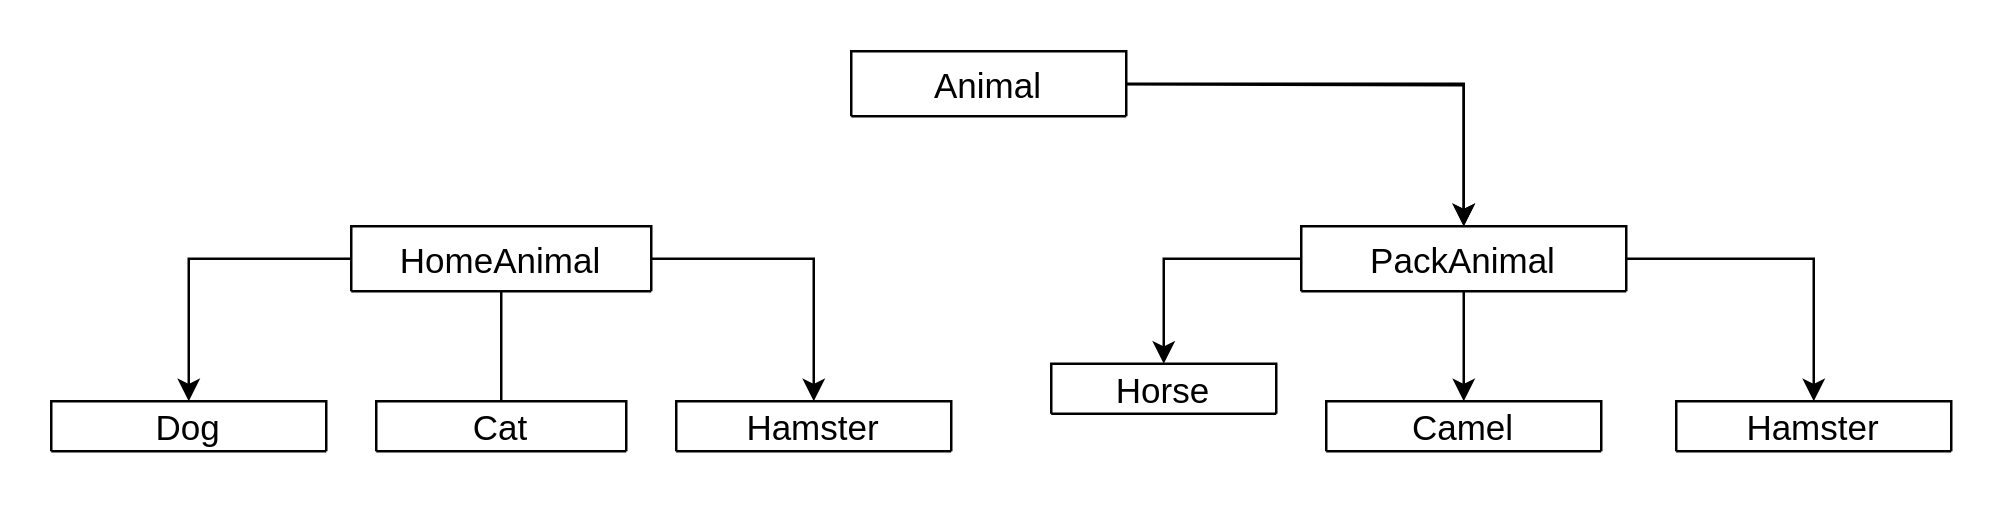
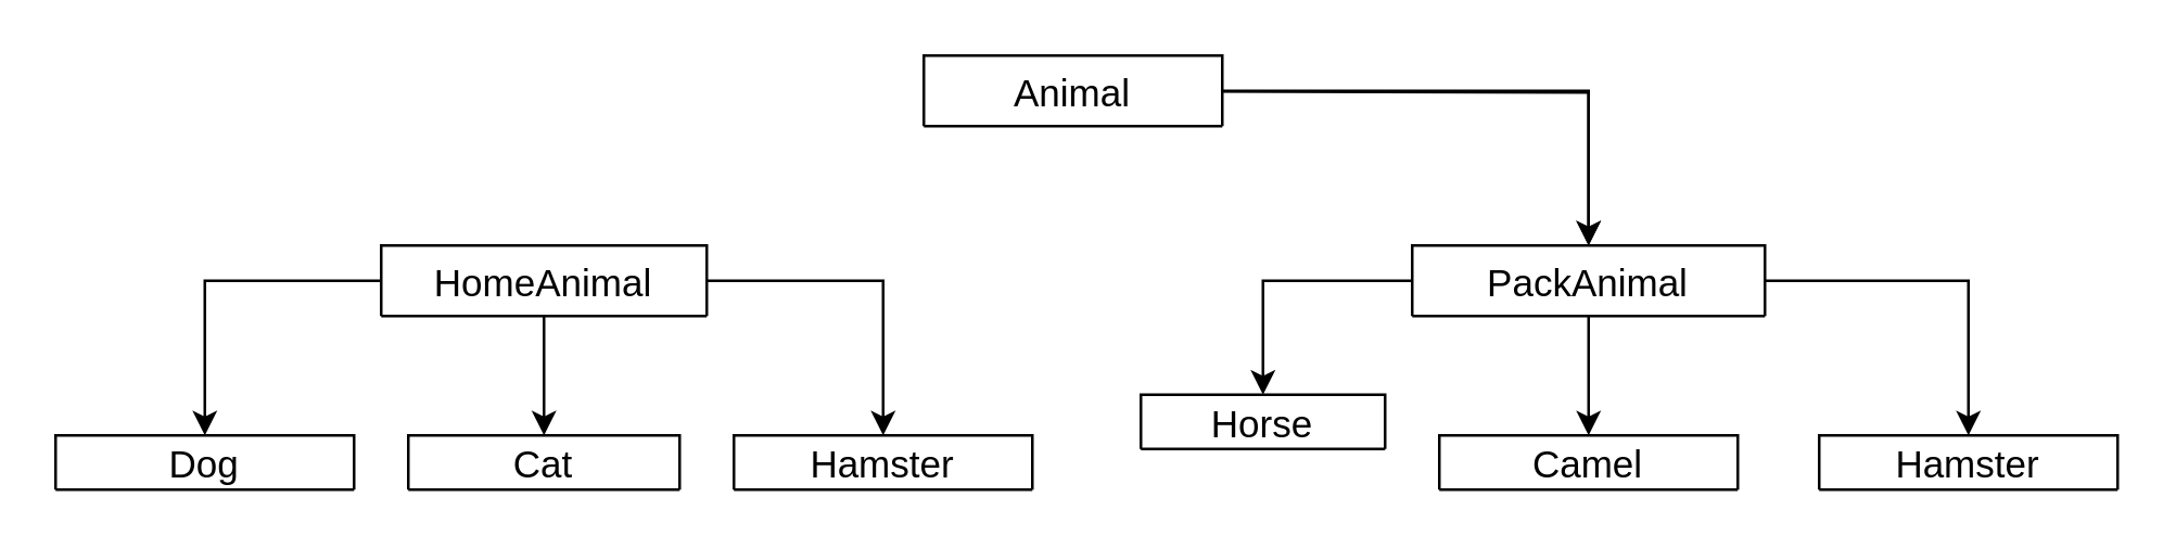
  <mxCell id="0" />
  <mxCell id="1" parent="0" />
  <mxCell id="2" style="edgeStyle=orthogonalEdgeStyle;rounded=0;orthogonalLoop=1;jettySize=auto;html=1;" edge="1" parent="1" source="4" target="15"><mxGeometry relative="1" as="geometry" /></mxCell>
  <mxCell id="3" style="edgeStyle=orthogonalEdgeStyle;rounded=0;orthogonalLoop=1;jettySize=auto;html=1;" edge="1" parent="1" target="15"><mxGeometry relative="1" as="geometry"><mxPoint x="410" y="33.067" as="sourcePoint" /></mxGeometry></mxCell>
  <mxCell id="4" value="Animal" style="swimlane;fontStyle=0;childLayout=stackLayout;horizontal=1;startSize=26;horizontalStack=0;resizeParent=1;resizeParentMax=0;resizeLast=0;collapsible=1;marginBottom=0;align=center;fontSize=14;" parent="1" vertex="1"><mxGeometry x="340" y="20" width="110" height="26" as="geometry" /></mxCell>
  <mxCell id="5" value="Dog" style="swimlane;fontStyle=0;childLayout=stackLayout;horizontal=1;startSize=26;horizontalStack=0;resizeParent=1;resizeParentMax=0;resizeLast=0;collapsible=1;marginBottom=0;align=center;fontSize=14;" parent="1" vertex="1"><mxGeometry x="20" y="160" width="110" height="20" as="geometry" /></mxCell>
  <mxCell id="6" value="Cat" style="swimlane;fontStyle=0;childLayout=stackLayout;horizontal=1;startSize=26;horizontalStack=0;resizeParent=1;resizeParentMax=0;resizeLast=0;collapsible=1;marginBottom=0;align=center;fontSize=14;" parent="1" vertex="1"><mxGeometry x="150" y="160" width="100" height="20" as="geometry" /></mxCell>
  <mxCell id="7" value="Hamster" style="swimlane;fontStyle=0;childLayout=stackLayout;horizontal=1;startSize=26;horizontalStack=0;resizeParent=1;resizeParentMax=0;resizeLast=0;collapsible=1;marginBottom=0;align=center;fontSize=14;" parent="1" vertex="1"><mxGeometry x="270" y="160" width="110" height="20" as="geometry" /></mxCell>
  <mxCell id="8" style="edgeStyle=orthogonalEdgeStyle;rounded=0;orthogonalLoop=1;jettySize=auto;html=1;entryX=0.5;entryY=0;entryDx=0;entryDy=0;" edge="1" parent="1" source="11" target="7"><mxGeometry relative="1" as="geometry" /></mxCell>
- <mxCell id="9" style="edgeStyle=orthogonalEdgeStyle;rounded=0;orthogonalLoop=1;jettySize=auto;html=1;entryX=0.5;entryY=0;entryDx=0;entryDy=0;endArrow=none;" edge="1" parent="1" source="11" target="6"><mxGeometry relative="1" as="geometry" /></mxCell>
+ <mxCell id="9" style="edgeStyle=orthogonalEdgeStyle;rounded=0;orthogonalLoop=1;jettySize=auto;html=1;entryX=0.5;entryY=0;entryDx=0;entryDy=0;" edge="1" parent="1" source="11" target="6"><mxGeometry relative="1" as="geometry" /></mxCell>
  <mxCell id="10" style="edgeStyle=orthogonalEdgeStyle;rounded=0;orthogonalLoop=1;jettySize=auto;html=1;entryX=0.5;entryY=0;entryDx=0;entryDy=0;" edge="1" parent="1" source="11" target="5"><mxGeometry relative="1" as="geometry" /></mxCell>
  <mxCell id="11" value="HomeAnimal" style="swimlane;fontStyle=0;childLayout=stackLayout;horizontal=1;startSize=26;horizontalStack=0;resizeParent=1;resizeParentMax=0;resizeLast=0;collapsible=1;marginBottom=0;align=center;fontSize=14;" vertex="1" parent="1"><mxGeometry x="140" y="90" width="120" height="26" as="geometry" /></mxCell>
  <mxCell id="12" style="edgeStyle=orthogonalEdgeStyle;rounded=0;orthogonalLoop=1;jettySize=auto;html=1;entryX=0.5;entryY=0;entryDx=0;entryDy=0;" edge="1" parent="1" source="15" target="16"><mxGeometry relative="1" as="geometry" /></mxCell>
  <mxCell id="13" style="edgeStyle=orthogonalEdgeStyle;rounded=0;orthogonalLoop=1;jettySize=auto;html=1;entryX=0.5;entryY=0;entryDx=0;entryDy=0;" edge="1" parent="1" source="15" target="17"><mxGeometry relative="1" as="geometry" /></mxCell>
  <mxCell id="14" style="edgeStyle=orthogonalEdgeStyle;rounded=0;orthogonalLoop=1;jettySize=auto;html=1;" edge="1" parent="1" source="15" target="18"><mxGeometry relative="1" as="geometry" /></mxCell>
  <mxCell id="15" value="PackAnimal" style="swimlane;fontStyle=0;childLayout=stackLayout;horizontal=1;startSize=26;horizontalStack=0;resizeParent=1;resizeParentMax=0;resizeLast=0;collapsible=1;marginBottom=0;align=center;fontSize=14;" vertex="1" parent="1"><mxGeometry x="520" y="90" width="130" height="26" as="geometry" /></mxCell>
  <mxCell id="16" value="Horse" style="swimlane;fontStyle=0;childLayout=stackLayout;horizontal=1;startSize=26;horizontalStack=0;resizeParent=1;resizeParentMax=0;resizeLast=0;collapsible=1;marginBottom=0;align=center;fontSize=14;" vertex="1" parent="1"><mxGeometry x="420" y="145" width="90" height="20" as="geometry" /></mxCell>
  <mxCell id="17" value="Camel" style="swimlane;fontStyle=0;childLayout=stackLayout;horizontal=1;startSize=26;horizontalStack=0;resizeParent=1;resizeParentMax=0;resizeLast=0;collapsible=1;marginBottom=0;align=center;fontSize=14;" vertex="1" parent="1"><mxGeometry x="530" y="160" width="110" height="20" as="geometry" /></mxCell>
  <mxCell id="18" value="Hamster" style="swimlane;fontStyle=0;childLayout=stackLayout;horizontal=1;startSize=26;horizontalStack=0;resizeParent=1;resizeParentMax=0;resizeLast=0;collapsible=1;marginBottom=0;align=center;fontSize=14;" vertex="1" parent="1"><mxGeometry x="670" y="160" width="110" height="20" as="geometry" /></mxCell>
